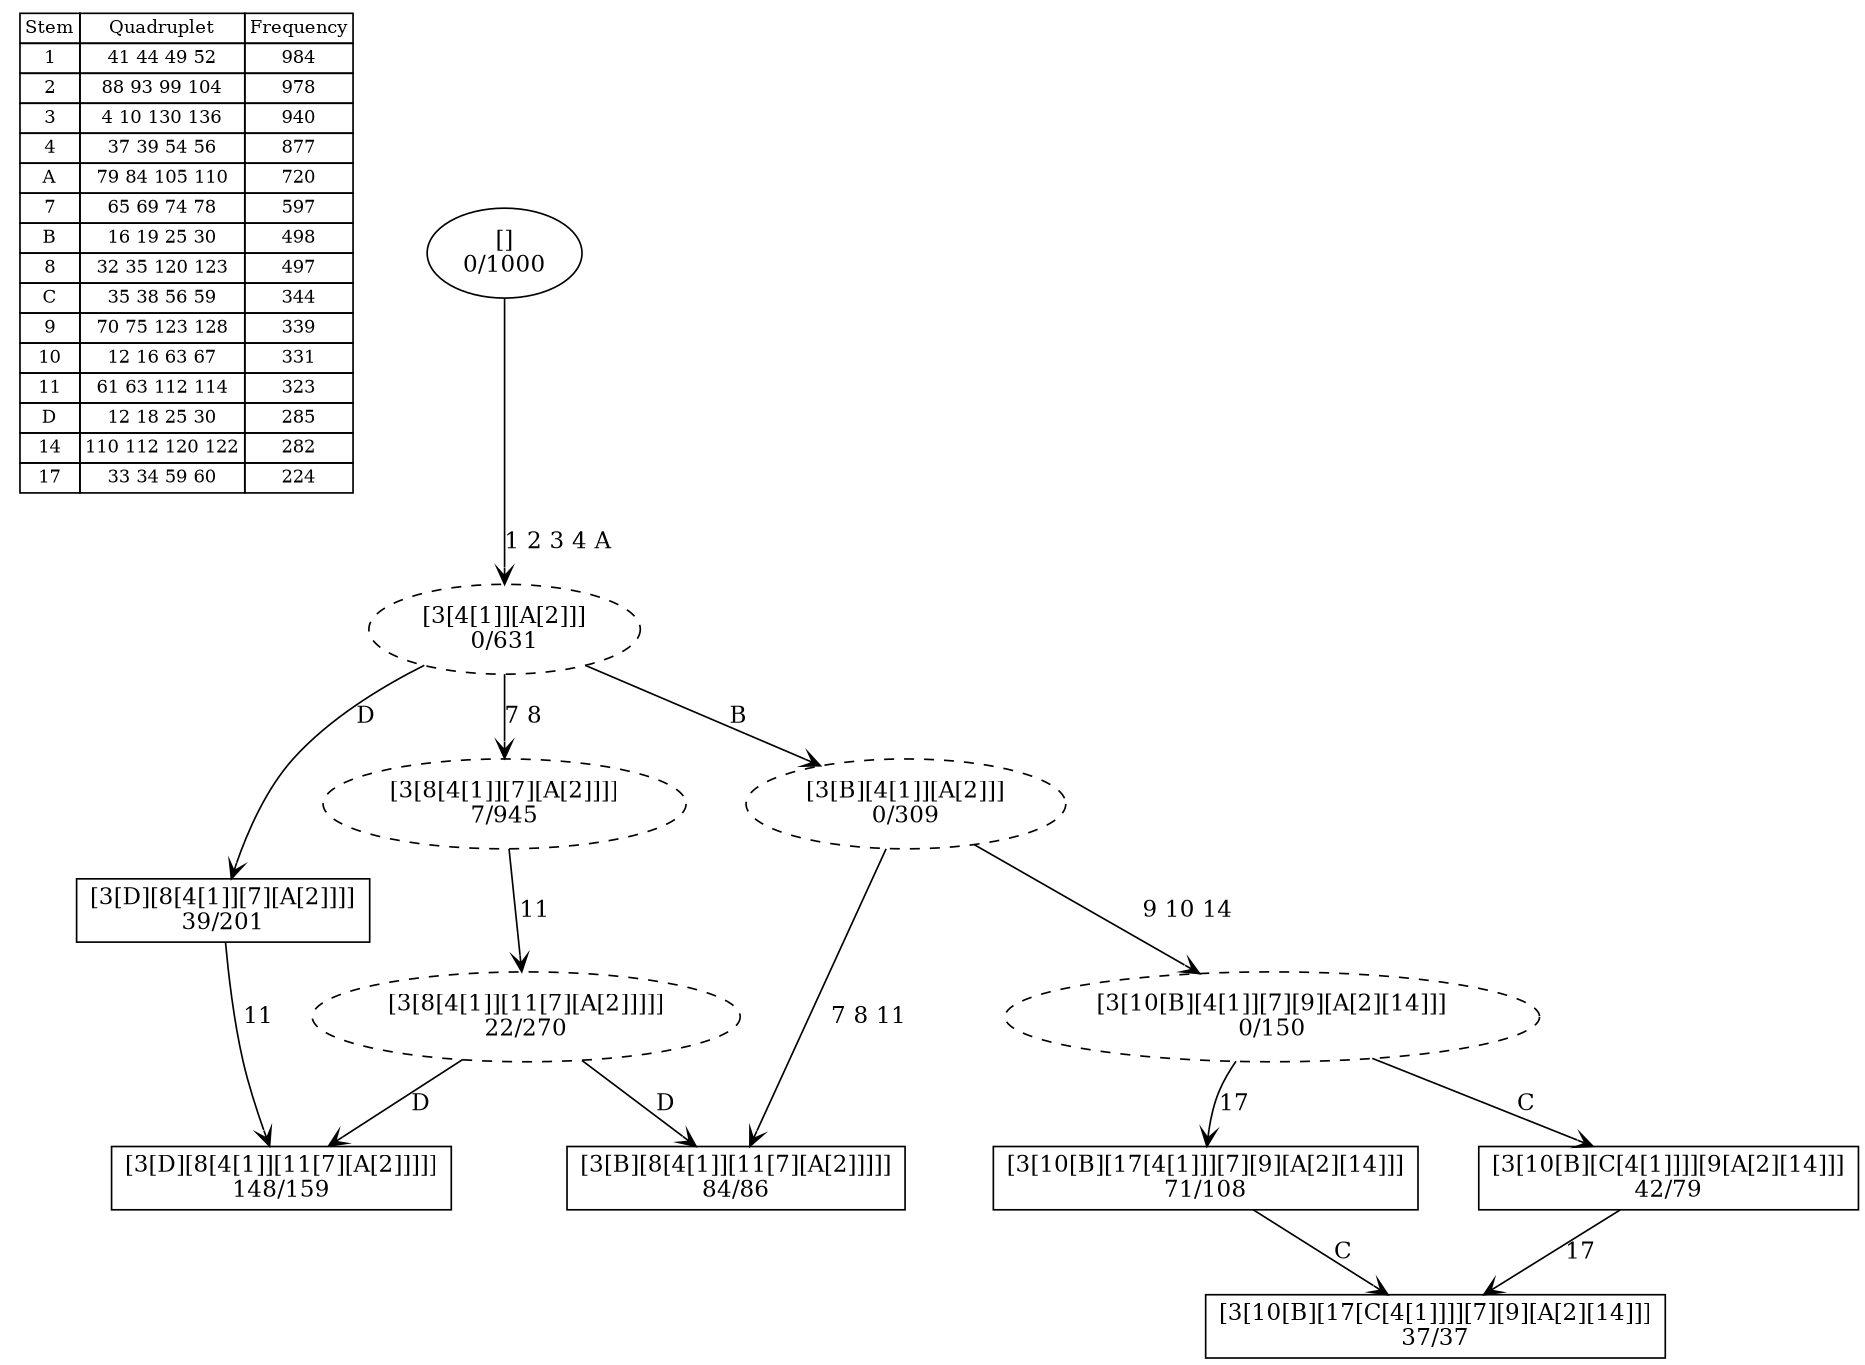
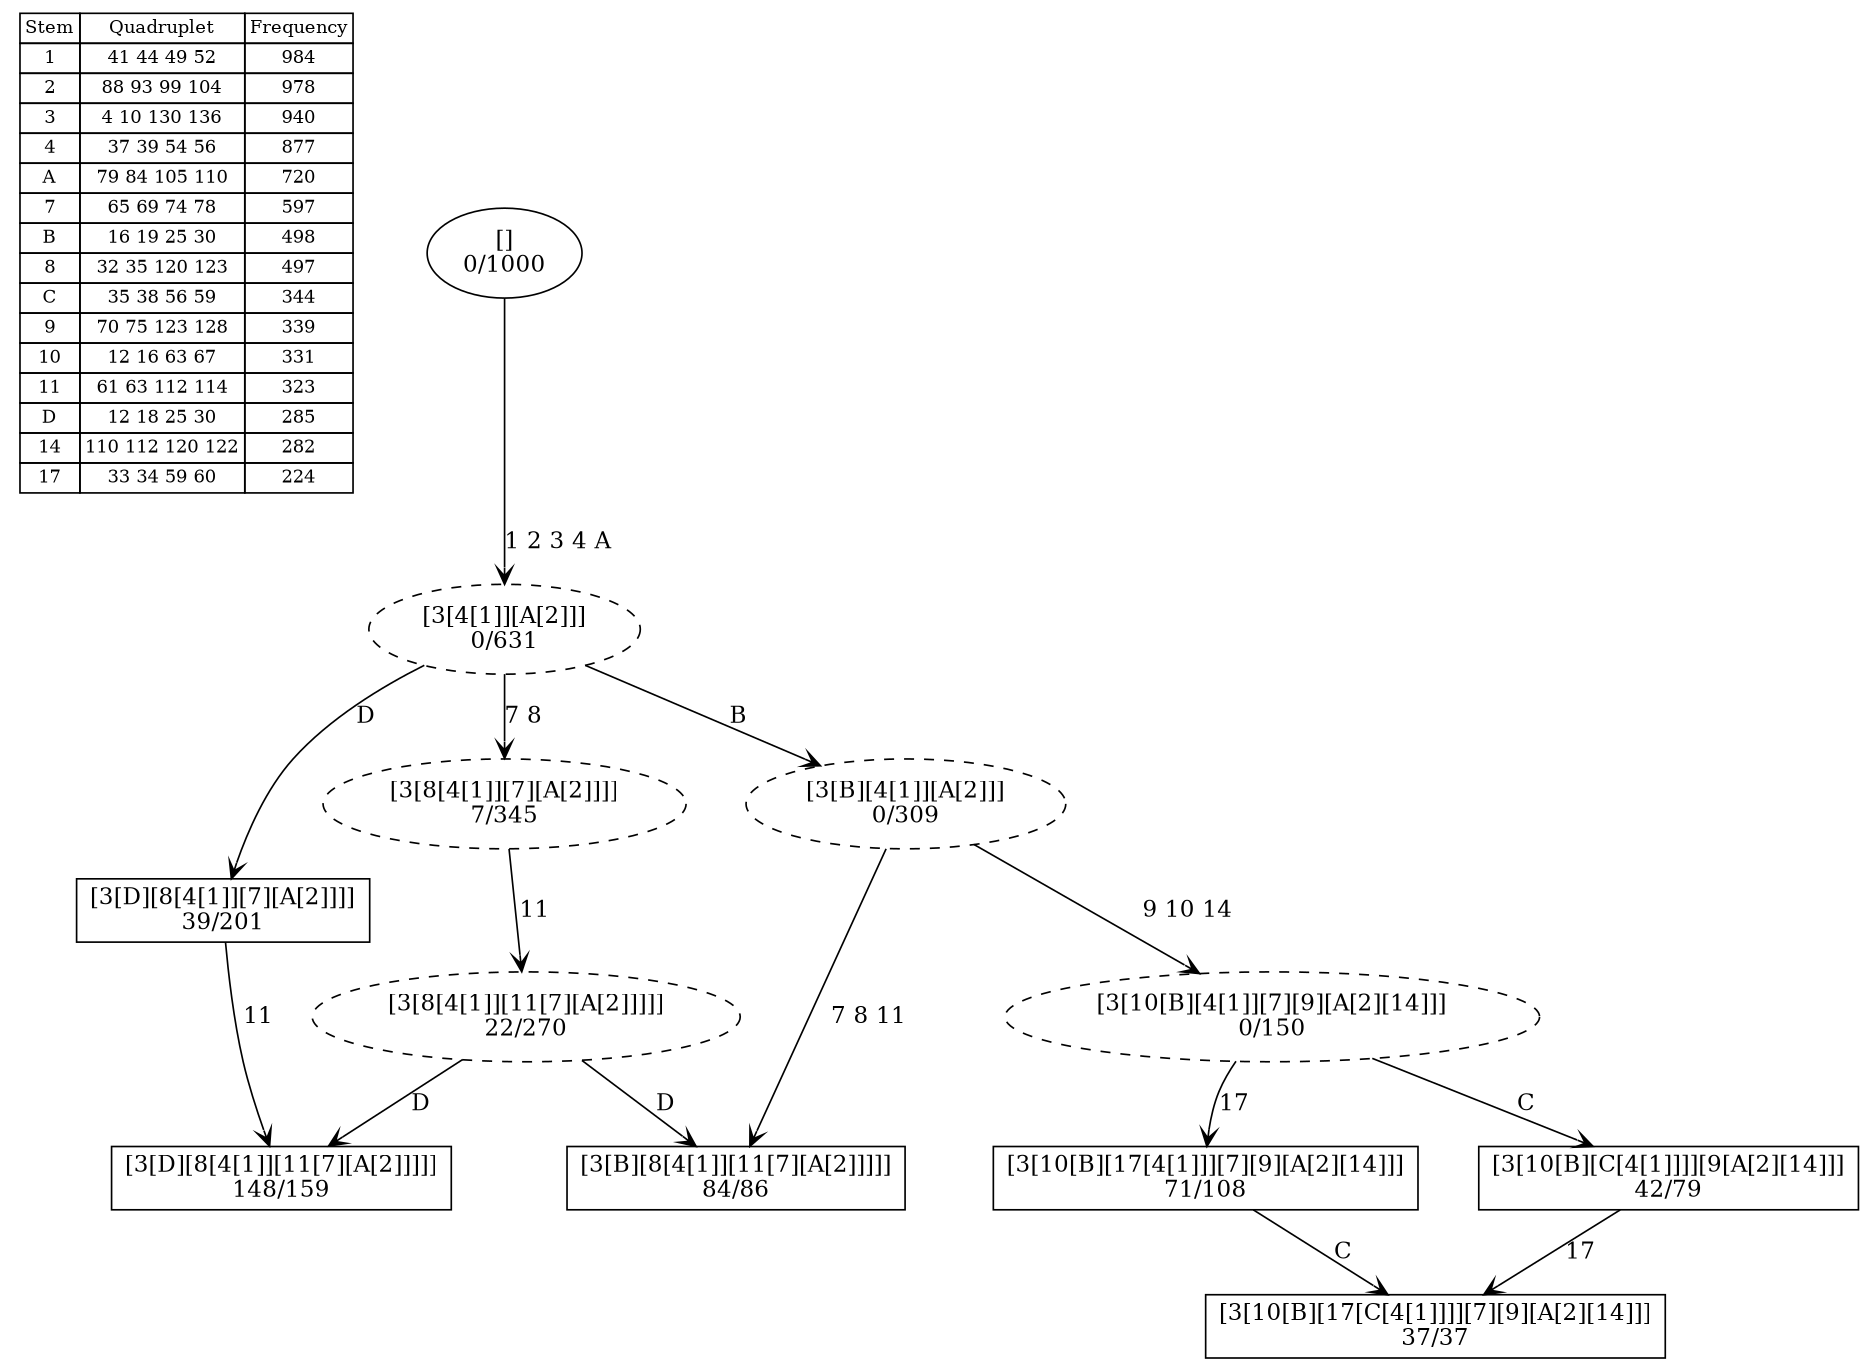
  digraph {
    nodesep=0.5
    edge [arrowhead=vee]
    n1 [fontsize=11 label=< <table border="0" cellborder="1" cellspacing="0"><tr><td>Stem</td><td>Quadruplet</td><td>Frequency</td></tr> <tr><td>1</td><td>41 44 49 52</td><td>984</td></tr> <tr><td>2</td><td>88 93 99 104</td><td>978</td></tr> <tr><td>3</td><td>4 10 130 136</td><td>940</td></tr> <tr><td>4</td><td>37 39 54 56</td><td>877</td></tr> <tr><td>A</td><td>79 84 105 110</td><td>720</td></tr> <tr><td>7</td><td>65 69 74 78</td><td>597</td></tr> <tr><td>B</td><td>16 19 25 30</td><td>498</td></tr> <tr><td>8</td><td>32 35 120 123</td><td>497</td></tr> <tr><td>C</td><td>35 38 56 59</td><td>344</td></tr> <tr><td>9</td><td>70 75 123 128</td><td>339</td></tr> <tr><td>10</td><td>12 16 63 67</td><td>331</td></tr> <tr><td>11</td><td>61 63 112 114</td><td>323</td></tr> <tr><td>D</td><td>12 18 25 30</td><td>285</td></tr> <tr><td>14</td><td>110 112 120 122</td><td>282</td></tr> <tr><td>17</td><td>33 34 59 60</td><td>224</td></tr> </table>> shape=plaintext]
    n2 [label="[3[D][8[4[1]][11[7][A[2]]]]]\n148/159" shape=box]
    n3 [label="[3[B][8[4[1]][11[7][A[2]]]]]\n84/86" shape=box]
    n4 [label="[3[10[B][17[4[1]]][7][9][A[2][14]]]\n71/108" shape=box]
    n5 [label="[3[10[B][17[C[4[1]]]][7][9][A[2][14]]]\n37/37" shape=box]
    n6 [label="[3[10[B][C[4[1]]]][9[A[2][14]]]\n42/79" shape=box]
    n7 [label="[3[D][8[4[1]][7][A[2]]]]\n39/201" shape=box]
    n8 [label="[3[8[4[1]][11[7][A[2]]]]]\n22/270" style=dashed]
    n9 [label="[3[4[1]][A[2]]]\n0/631" style=dashed]
    n10 [label="[3[B][4[1]][A[2]]]\n0/309" style=dashed]
-   n11 [label="[3[8[4[1]][7][A[2]]]]\n7/945" style=dashed]
+   n11 [label="[3[8[4[1]][7][A[2]]]]\n7/345" style=dashed]
    n12 [label="[3[10[B][4[1]][7][9][A[2][14]]]\n0/150" style=dashed]
    n13 [label="[]\n0/1000"]
    n4 -> n5 [label="C "]
    n6 -> n5 [label="17 "]
    n7 -> n2 [label="11 "]
    n8 -> n2 [label="D "]
    n8 -> n3 [label="D "]
    n9 -> n7 [label="D "]
    n9 -> n10 [label="B "]
    n9 -> n11 [label="7 8 "]
    n10 -> n3 [label="7 8 11 "]
    n10 -> n12 [label="9 10 14 "]
    n11 -> n8 [label="11 "]
    n12 -> n4 [label="17 "]
    n12 -> n6 [label="C "]
    n13 -> n9 [label="1 2 3 4 A "]
  }
